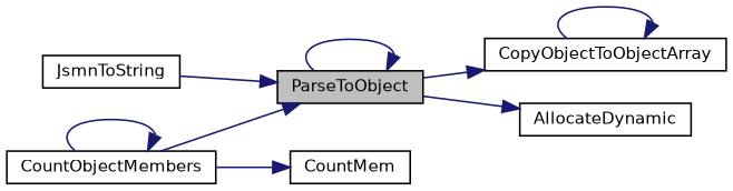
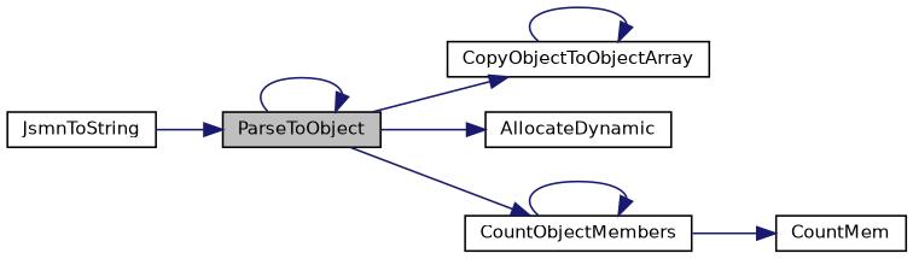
  digraph {
    rankdir=LR
    node [color=black fillcolor=white fontname=Helvetica fontsize=10 shape=record style=filled]
    edge [color=midnightblue fontname=Helvetica fontsize=10 labelfontname=Helvetica labelfontsize=10 style=solid]
    n1 [fillcolor=grey75 fontcolor=black height=0.2 label=ParseToObject width=0.4]
    n2 [height=0.2 label=CopyObjectToObjectArray width=0.4]
    n3 [height=0.2 label=AllocateDynamic width=0.4]
    n4 [height=0.2 label=CountObjectMembers width=0.4]
    n5 [height=0.2 label=JsmnToString width=0.4]
    n6 [height=0.2 label=CountMem width=0.4]
    n1 -> n1
    n1 -> n2
    n1 -> n3
-   n4 -> n1
+   n1 -> n4
    n2 -> n2
    n4 -> n4
    n4 -> n6
    n5 -> n1
  }
